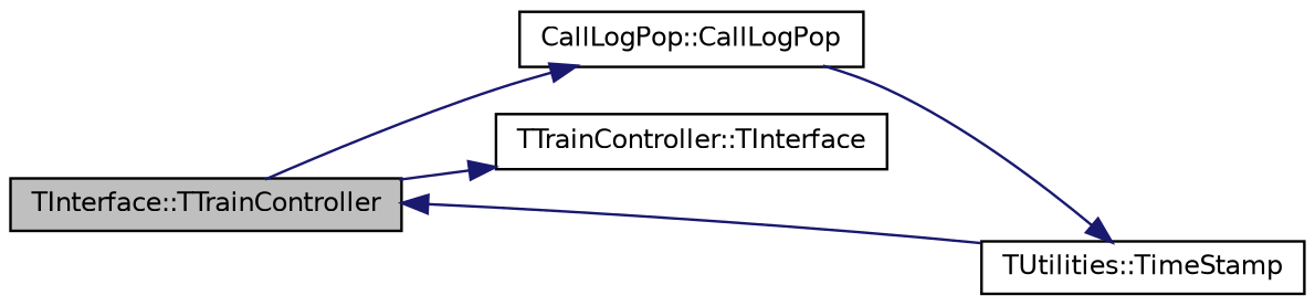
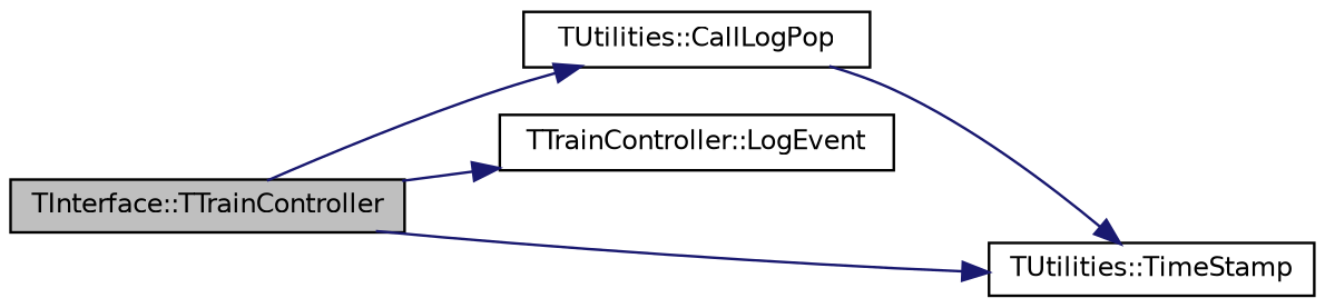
  digraph {
    rankdir=LR
    node [color=black fillcolor=white fontname=Helvetica fontsize=10 shape=record style=filled]
    edge [color=midnightblue fontname=Helvetica fontsize=10 labelfontname=Helvetica labelfontsize=10 style=solid]
    n1 [fillcolor=grey75 fontcolor=black height=0.2 label="TInterface::TTrainController" width=0.4]
-   n2 [height=0.2 label="CallLogPop::CallLogPop" width=0.4]
-   n3 [height=0.2 label="TTrainController::TInterface" width=0.4]
+   n2 [height=0.2 label="TUtilities::CallLogPop" width=0.4]
+   n3 [height=0.2 label="TTrainController::LogEvent" width=0.4]
    n4 [height=0.2 label="TUtilities::TimeStamp" width=0.4]
    n1 -> n2
    n1 -> n3
-   n4 -> n1
+   n1 -> n4
    n2 -> n4
  }
